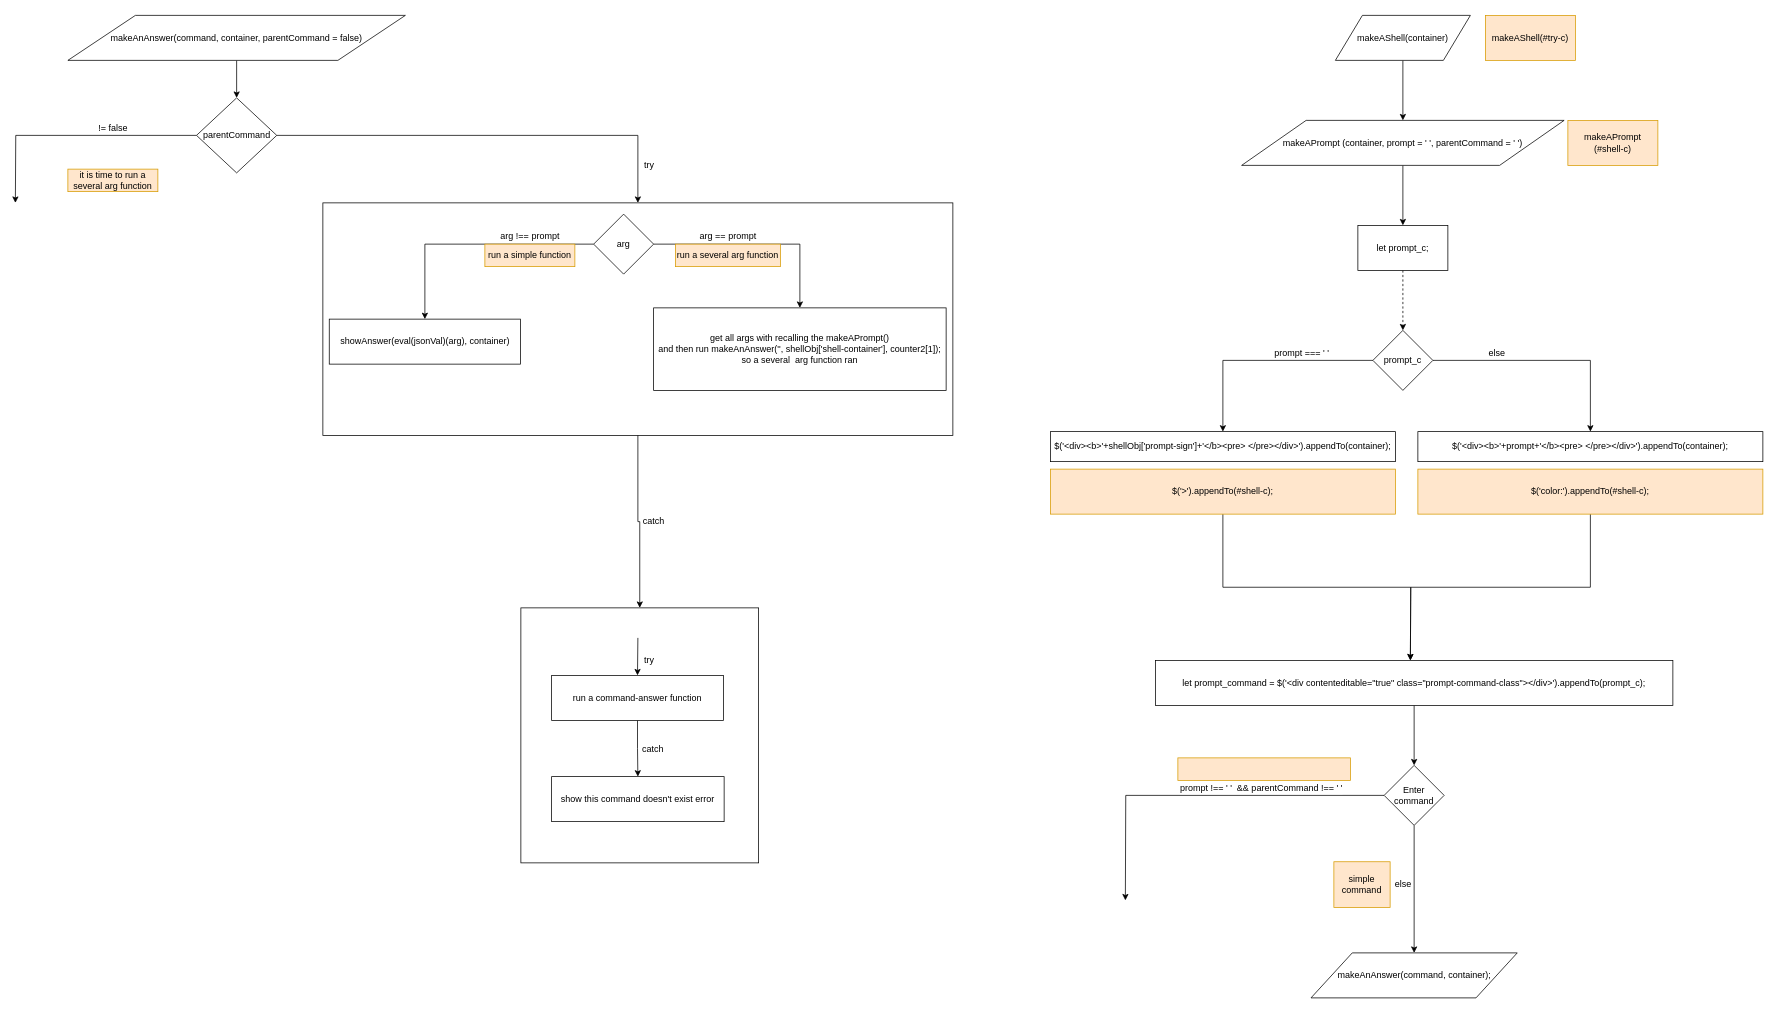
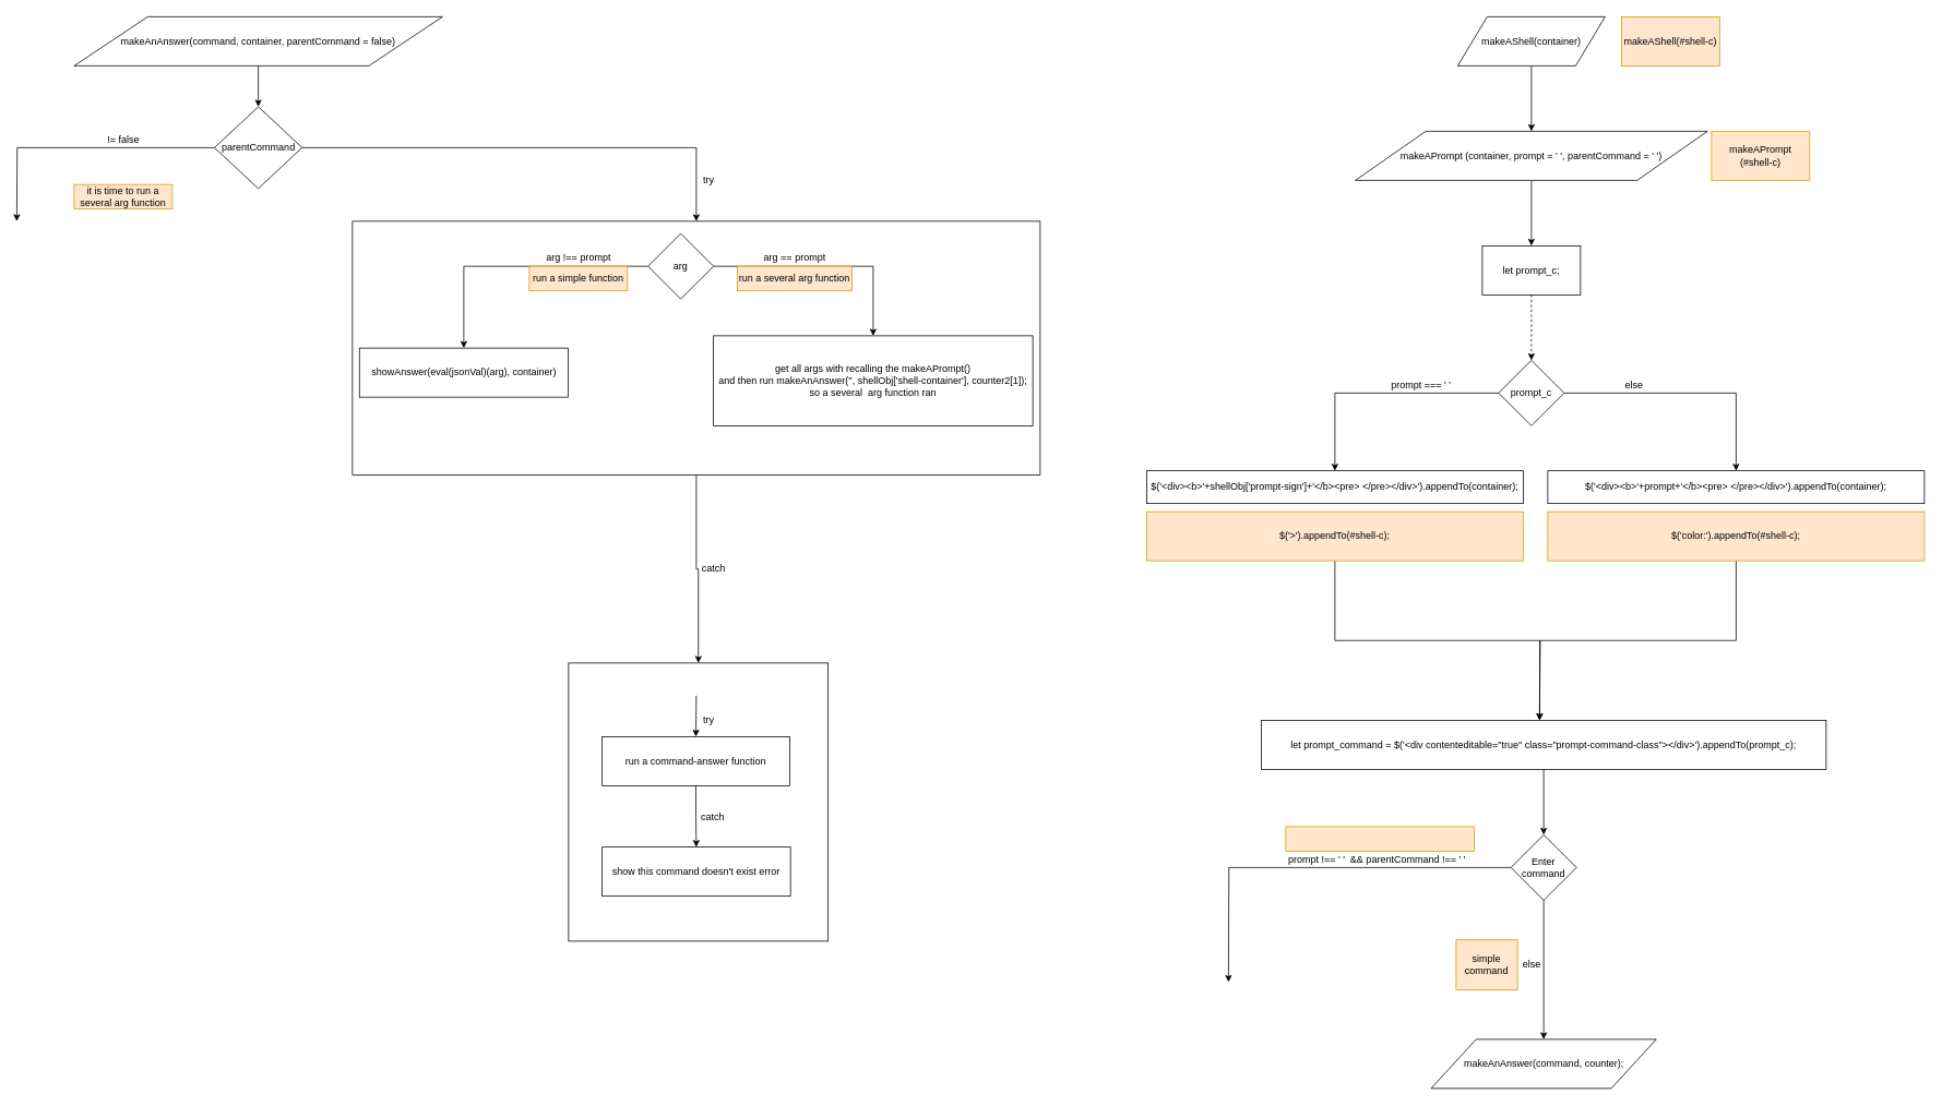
  <mxCell id="0" />
  <mxCell id="1" parent="0" />
  <mxCell id="2" value="" style="edgeStyle=orthogonalEdgeStyle;rounded=0;orthogonalLoop=1;jettySize=auto;html=1;" edge="1" parent="1" source="3" target="5"><mxGeometry relative="1" as="geometry" /></mxCell>
  <mxCell id="3" value="makeAShell(container)" style="shape=parallelogram;perimeter=parallelogramPerimeter;whiteSpace=wrap;html=1;" vertex="1" parent="1"><mxGeometry x="1780" y="20" width="180" height="60" as="geometry" /></mxCell>
  <mxCell id="4" value="" style="edgeStyle=orthogonalEdgeStyle;rounded=0;orthogonalLoop=1;jettySize=auto;html=1;entryX=0.5;entryY=0;entryDx=0;entryDy=0;" edge="1" parent="1" source="5" target="9"><mxGeometry relative="1" as="geometry"><mxPoint x="1870" y="300" as="targetPoint" /></mxGeometry></mxCell>
  <mxCell id="5" value="makeAPrompt (container, prompt = ' ', parentCommand = ' ')" style="shape=parallelogram;perimeter=parallelogramPerimeter;whiteSpace=wrap;html=1;" vertex="1" parent="1"><mxGeometry x="1655" y="160" width="430" height="60" as="geometry" /></mxCell>
- <mxCell id="6" value="makeAShell(#try-c)" style="rounded=0;whiteSpace=wrap;html=1;fillColor=#ffe6cc;strokeColor=#d79b00;" vertex="1" parent="1"><mxGeometry x="1980" y="20" width="120" height="60" as="geometry" /></mxCell>
+ <mxCell id="6" value="makeAShell(#shell-c)" style="rounded=0;whiteSpace=wrap;html=1;fillColor=#ffe6cc;strokeColor=#d79b00;" vertex="1" parent="1"><mxGeometry x="1980" y="20" width="120" height="60" as="geometry" /></mxCell>
  <mxCell id="7" value="&lt;span style=&quot;white-space: normal&quot;&gt;makeAPrompt (#shell-c)&lt;/span&gt;" style="rounded=0;whiteSpace=wrap;html=1;fillColor=#ffe6cc;strokeColor=#d79b00;" vertex="1" parent="1"><mxGeometry x="2090" y="160" width="120" height="60" as="geometry" /></mxCell>
  <mxCell id="8" value="" style="edgeStyle=orthogonalEdgeStyle;rounded=0;orthogonalLoop=1;jettySize=auto;html=1;entryX=0.5;entryY=0;entryDx=0;entryDy=0;dashed=1;" edge="1" parent="1" source="9" target="12"><mxGeometry relative="1" as="geometry"><mxPoint x="1870" y="450" as="targetPoint" /></mxGeometry></mxCell>
  <mxCell id="9" value="let prompt_c;" style="rounded=0;whiteSpace=wrap;html=1;" vertex="1" parent="1"><mxGeometry x="1810" y="300" width="120" height="60" as="geometry" /></mxCell>
  <mxCell id="10" style="edgeStyle=orthogonalEdgeStyle;rounded=0;orthogonalLoop=1;jettySize=auto;html=1;exitX=0;exitY=0.5;exitDx=0;exitDy=0;entryX=0.5;entryY=0;entryDx=0;entryDy=0;" edge="1" parent="1" source="12" target="15"><mxGeometry relative="1" as="geometry"><mxPoint x="1600" y="560" as="targetPoint" /></mxGeometry></mxCell>
  <mxCell id="11" style="edgeStyle=orthogonalEdgeStyle;rounded=0;orthogonalLoop=1;jettySize=auto;html=1;exitX=1;exitY=0.5;exitDx=0;exitDy=0;entryX=0.5;entryY=0;entryDx=0;entryDy=0;" edge="1" parent="1" source="12" target="18"><mxGeometry relative="1" as="geometry"><mxPoint x="2120" y="560" as="targetPoint" /></mxGeometry></mxCell>
  <mxCell id="12" value="prompt_c" style="rhombus;whiteSpace=wrap;html=1;" vertex="1" parent="1"><mxGeometry x="1830" y="440" width="80" height="80" as="geometry" /></mxCell>
  <mxCell id="13" value="prompt === ' '" style="text;html=1;align=center;verticalAlign=middle;resizable=0;points=[];;autosize=1;" vertex="1" parent="1"><mxGeometry x="1690" y="460" width="90" height="20" as="geometry" /></mxCell>
  <mxCell id="14" value="else" style="text;html=1;align=center;verticalAlign=middle;resizable=0;points=[];;autosize=1;" vertex="1" parent="1"><mxGeometry x="1975" y="460" width="40" height="20" as="geometry" /></mxCell>
  <mxCell id="15" value="$('&amp;lt;div&amp;gt;&amp;lt;b&amp;gt;'+shellObj['prompt-sign']+'&amp;lt;/b&amp;gt;&amp;lt;pre&amp;gt; &amp;lt;/pre&amp;gt;&amp;lt;/div&amp;gt;').appendTo(container);" style="rounded=0;whiteSpace=wrap;html=1;" vertex="1" parent="1"><mxGeometry x="1400" y="575" width="460" height="40" as="geometry" /></mxCell>
  <mxCell id="16" style="edgeStyle=orthogonalEdgeStyle;rounded=0;orthogonalLoop=1;jettySize=auto;html=1;exitX=0.5;exitY=1;exitDx=0;exitDy=0;" edge="1" parent="1" source="17"><mxGeometry relative="1" as="geometry"><mxPoint x="1880" y="880" as="targetPoint" /></mxGeometry></mxCell>
  <mxCell id="17" value="&lt;span style=&quot;white-space: normal&quot;&gt;$('&amp;gt;').appendTo(#shell-c);&lt;/span&gt;" style="rounded=0;whiteSpace=wrap;html=1;fillColor=#ffe6cc;strokeColor=#d79b00;" vertex="1" parent="1"><mxGeometry x="1400" y="625" width="460" height="60" as="geometry" /></mxCell>
  <mxCell id="18" value="$('&amp;lt;div&amp;gt;&amp;lt;b&amp;gt;'+prompt+'&amp;lt;/b&amp;gt;&amp;lt;pre&amp;gt; &amp;lt;/pre&amp;gt;&amp;lt;/div&amp;gt;').appendTo(container);" style="rounded=0;whiteSpace=wrap;html=1;" vertex="1" parent="1"><mxGeometry x="1890" y="575" width="460" height="40" as="geometry" /></mxCell>
  <mxCell id="19" style="edgeStyle=orthogonalEdgeStyle;rounded=0;orthogonalLoop=1;jettySize=auto;html=1;exitX=0.5;exitY=1;exitDx=0;exitDy=0;" edge="1" parent="1" source="20"><mxGeometry relative="1" as="geometry"><mxPoint x="1880" y="880" as="targetPoint" /></mxGeometry></mxCell>
  <mxCell id="20" value="&lt;span style=&quot;white-space: normal&quot;&gt;$('color:').appendTo(#shell-c);&lt;/span&gt;" style="rounded=0;whiteSpace=wrap;html=1;fillColor=#ffe6cc;strokeColor=#d79b00;" vertex="1" parent="1"><mxGeometry x="1890" y="625" width="460" height="60" as="geometry" /></mxCell>
  <mxCell id="21" value="" style="edgeStyle=orthogonalEdgeStyle;rounded=0;orthogonalLoop=1;jettySize=auto;html=1;entryX=0.5;entryY=0;entryDx=0;entryDy=0;" edge="1" parent="1" source="22" target="26"><mxGeometry relative="1" as="geometry"><mxPoint x="1885" y="1020" as="targetPoint" /></mxGeometry></mxCell>
  <mxCell id="22" value="let prompt_command = $('&amp;lt;div contenteditable=&quot;true&quot; class=&quot;prompt-command-class&quot;&amp;gt;&amp;lt;/div&amp;gt;').appendTo(prompt_c);" style="rounded=0;whiteSpace=wrap;html=1;" vertex="1" parent="1"><mxGeometry x="1540" y="880" width="690" height="60" as="geometry" /></mxCell>
  <mxCell id="23" style="edgeStyle=orthogonalEdgeStyle;rounded=0;orthogonalLoop=1;jettySize=auto;html=1;exitX=0;exitY=0.5;exitDx=0;exitDy=0;" edge="1" parent="1" source="26"><mxGeometry relative="1" as="geometry"><mxPoint x="1500" y="1200" as="targetPoint" /></mxGeometry></mxCell>
  <mxCell id="24" value="prompt !== ' '&amp;nbsp; &amp;amp;&amp;amp; parentCommand !== ' '" style="text;html=1;align=center;verticalAlign=middle;resizable=0;points=[];;labelBackgroundColor=#ffffff;" vertex="1" connectable="0" parent="23"><mxGeometry x="-0.584" y="1" relative="1" as="geometry"><mxPoint x="-64" y="-11" as="offset" /></mxGeometry></mxCell>
  <mxCell id="25" style="edgeStyle=orthogonalEdgeStyle;rounded=0;orthogonalLoop=1;jettySize=auto;html=1;exitX=0.5;exitY=1;exitDx=0;exitDy=0;entryX=0.5;entryY=0;entryDx=0;entryDy=0;" edge="1" parent="1" source="26" target="30"><mxGeometry relative="1" as="geometry"><mxPoint x="1885" y="1260" as="targetPoint" /></mxGeometry></mxCell>
  <mxCell id="26" value="Enter command" style="rhombus;whiteSpace=wrap;html=1;" vertex="1" parent="1"><mxGeometry x="1845" y="1020" width="80" height="80" as="geometry" /></mxCell>
  <mxCell id="27" value="" style="rounded=0;whiteSpace=wrap;html=1;fillColor=#ffe6cc;strokeColor=#d79b00;" vertex="1" parent="1"><mxGeometry x="1570" y="1010" width="230" height="30" as="geometry" /></mxCell>
  <mxCell id="28" value="else" style="text;html=1;align=center;verticalAlign=middle;resizable=0;points=[];;autosize=1;" vertex="1" parent="1"><mxGeometry x="1850" y="1169" width="40" height="20" as="geometry" /></mxCell>
  <mxCell id="29" value="simple command" style="rounded=0;whiteSpace=wrap;html=1;fillColor=#ffe6cc;strokeColor=#d79b00;" vertex="1" parent="1"><mxGeometry x="1778" y="1148.5" width="75" height="61" as="geometry" /></mxCell>
- <mxCell id="30" value="makeAnAnswer(command, container);" style="shape=parallelogram;perimeter=parallelogramPerimeter;whiteSpace=wrap;html=1;" vertex="1" parent="1"><mxGeometry x="1747.5" y="1270" width="275" height="60" as="geometry" /></mxCell>
+ <mxCell id="30" value="makeAnAnswer(command, counter);" style="shape=parallelogram;perimeter=parallelogramPerimeter;whiteSpace=wrap;html=1;" vertex="1" parent="1"><mxGeometry x="1747.5" y="1270" width="275" height="60" as="geometry" /></mxCell>
  <mxCell id="31" style="edgeStyle=orthogonalEdgeStyle;rounded=0;orthogonalLoop=1;jettySize=auto;html=1;exitX=0.5;exitY=1;exitDx=0;exitDy=0;entryX=0.5;entryY=0;entryDx=0;entryDy=0;" edge="1" parent="1" source="32" target="35"><mxGeometry relative="1" as="geometry" /></mxCell>
  <mxCell id="32" value="makeAnAnswer(command, container, parentCommand = false)" style="shape=parallelogram;perimeter=parallelogramPerimeter;whiteSpace=wrap;html=1;" vertex="1" parent="1"><mxGeometry x="90" y="20" width="450" height="60" as="geometry" /></mxCell>
  <mxCell id="33" style="edgeStyle=orthogonalEdgeStyle;rounded=0;orthogonalLoop=1;jettySize=auto;html=1;exitX=0;exitY=0.5;exitDx=0;exitDy=0;" edge="1" parent="1" source="35"><mxGeometry relative="1" as="geometry"><mxPoint x="20" y="270" as="targetPoint" /></mxGeometry></mxCell>
  <mxCell id="34" style="edgeStyle=orthogonalEdgeStyle;rounded=0;orthogonalLoop=1;jettySize=auto;html=1;exitX=1;exitY=0.5;exitDx=0;exitDy=0;entryX=0.5;entryY=0;entryDx=0;entryDy=0;" edge="1" parent="1" source="35" target="48"><mxGeometry relative="1" as="geometry" /></mxCell>
  <mxCell id="35" value="parentCommand" style="rhombus;whiteSpace=wrap;html=1;" vertex="1" parent="1"><mxGeometry x="261.5" y="130" width="107" height="100" as="geometry" /></mxCell>
  <mxCell id="36" value="!= false" style="text;html=1;align=center;verticalAlign=middle;resizable=0;points=[];;autosize=1;" vertex="1" parent="1"><mxGeometry x="125" y="160" width="50" height="20" as="geometry" /></mxCell>
  <mxCell id="37" value="it is time to run a several arg function" style="rounded=0;whiteSpace=wrap;html=1;fillColor=#ffe6cc;strokeColor=#d79b00;" vertex="1" parent="1"><mxGeometry x="90" y="225" width="120" height="30" as="geometry" /></mxCell>
  <mxCell id="38" style="edgeStyle=orthogonalEdgeStyle;rounded=0;orthogonalLoop=1;jettySize=auto;html=1;exitX=0;exitY=0.5;exitDx=0;exitDy=0;entryX=0.5;entryY=0;entryDx=0;entryDy=0;" edge="1" parent="1" source="40" target="45"><mxGeometry relative="1" as="geometry"><mxPoint x="571" y="415" as="targetPoint" /></mxGeometry></mxCell>
  <mxCell id="39" style="edgeStyle=orthogonalEdgeStyle;rounded=0;orthogonalLoop=1;jettySize=auto;html=1;exitX=1;exitY=0.5;exitDx=0;exitDy=0;entryX=0.5;entryY=0;entryDx=0;entryDy=0;" edge="1" parent="1" source="40" target="44"><mxGeometry relative="1" as="geometry"><mxPoint x="1021" y="425" as="targetPoint" /></mxGeometry></mxCell>
  <mxCell id="40" value="arg" style="rhombus;whiteSpace=wrap;html=1;" vertex="1" parent="1"><mxGeometry x="791" y="285" width="80" height="80" as="geometry" /></mxCell>
  <mxCell id="41" value="arg !== prompt" style="text;html=1;align=center;verticalAlign=middle;resizable=0;points=[];;autosize=1;" vertex="1" parent="1"><mxGeometry x="661" y="305" width="90" height="20" as="geometry" /></mxCell>
  <mxCell id="42" value="run a simple function" style="rounded=0;whiteSpace=wrap;html=1;fillColor=#ffe6cc;strokeColor=#d79b00;" vertex="1" parent="1"><mxGeometry x="646" y="325" width="120" height="30" as="geometry" /></mxCell>
  <mxCell id="43" value="arg == prompt" style="text;html=1;align=center;verticalAlign=middle;resizable=0;points=[];;autosize=1;" vertex="1" parent="1"><mxGeometry x="925" y="305" width="90" height="20" as="geometry" /></mxCell>
  <mxCell id="44" value="get all args with recalling the makeAPrompt()&lt;br&gt;and then run&amp;nbsp;makeAnAnswer('', shellObj['shell-container'], counter2[1]);&lt;br&gt;so a several&amp;nbsp; arg function ran" style="rounded=0;whiteSpace=wrap;html=1;" vertex="1" parent="1"><mxGeometry x="871" y="410" width="390" height="110" as="geometry" /></mxCell>
  <mxCell id="45" value="showAnswer(eval(jsonVal)(arg), container)" style="rounded=0;whiteSpace=wrap;html=1;" vertex="1" parent="1"><mxGeometry x="438.5" y="425" width="255" height="60" as="geometry" /></mxCell>
  <mxCell id="46" value="run a several arg function" style="rounded=0;whiteSpace=wrap;html=1;fillColor=#ffe6cc;strokeColor=#d79b00;" vertex="1" parent="1"><mxGeometry x="900" y="325" width="140" height="30" as="geometry" /></mxCell>
  <mxCell id="47" style="edgeStyle=orthogonalEdgeStyle;rounded=0;orthogonalLoop=1;jettySize=auto;html=1;exitX=0.5;exitY=1;exitDx=0;exitDy=0;entryX=0.5;entryY=0;entryDx=0;entryDy=0;" edge="1" parent="1" source="48" target="57"><mxGeometry relative="1" as="geometry"><mxPoint x="850.286" y="800" as="targetPoint" /></mxGeometry></mxCell>
  <mxCell id="48" value="" style="rounded=0;whiteSpace=wrap;html=1;fillColor=none;" vertex="1" parent="1"><mxGeometry x="430" y="270" width="840" height="310" as="geometry" /></mxCell>
  <mxCell id="49" value="try" style="text;html=1;align=center;verticalAlign=middle;resizable=0;points=[];;autosize=1;" vertex="1" parent="1"><mxGeometry x="850" y="210" width="30" height="20" as="geometry" /></mxCell>
  <mxCell id="50" value="catch" style="text;html=1;align=center;verticalAlign=middle;resizable=0;points=[];;autosize=1;" vertex="1" parent="1"><mxGeometry x="851" y="685" width="40" height="20" as="geometry" /></mxCell>
  <mxCell id="51" style="edgeStyle=orthogonalEdgeStyle;rounded=0;orthogonalLoop=1;jettySize=auto;html=1;exitX=0.5;exitY=1;exitDx=0;exitDy=0;entryX=0.5;entryY=0;entryDx=0;entryDy=0;" edge="1" parent="1" source="52" target="53"><mxGeometry relative="1" as="geometry" /></mxCell>
  <mxCell id="52" value="run a command-answer function" style="rounded=0;whiteSpace=wrap;html=1;" vertex="1" parent="1"><mxGeometry x="735" y="900" width="229" height="60" as="geometry" /></mxCell>
  <mxCell id="53" value="show this command doesn't exist error" style="rounded=0;whiteSpace=wrap;html=1;" vertex="1" parent="1"><mxGeometry x="735" y="1035" width="230" height="60" as="geometry" /></mxCell>
  <mxCell id="54" value="" style="endArrow=classic;html=1;entryX=0.5;entryY=0;entryDx=0;entryDy=0;" edge="1" parent="1" target="52"><mxGeometry width="50" height="50" relative="1" as="geometry"><mxPoint x="850" y="850" as="sourcePoint" /><mxPoint x="665" y="760" as="targetPoint" /></mxGeometry></mxCell>
  <mxCell id="55" value="try" style="text;html=1;align=center;verticalAlign=middle;resizable=0;points=[];;autosize=1;" vertex="1" parent="1"><mxGeometry x="850" y="870" width="30" height="20" as="geometry" /></mxCell>
  <mxCell id="56" value="catch" style="text;html=1;align=center;verticalAlign=middle;resizable=0;points=[];;autosize=1;" vertex="1" parent="1"><mxGeometry x="849.5" y="987.5" width="40" height="20" as="geometry" /></mxCell>
  <mxCell id="57" value="" style="rounded=0;whiteSpace=wrap;html=1;fillColor=none;" vertex="1" parent="1"><mxGeometry x="694" y="810" width="317" height="340" as="geometry" /></mxCell>
